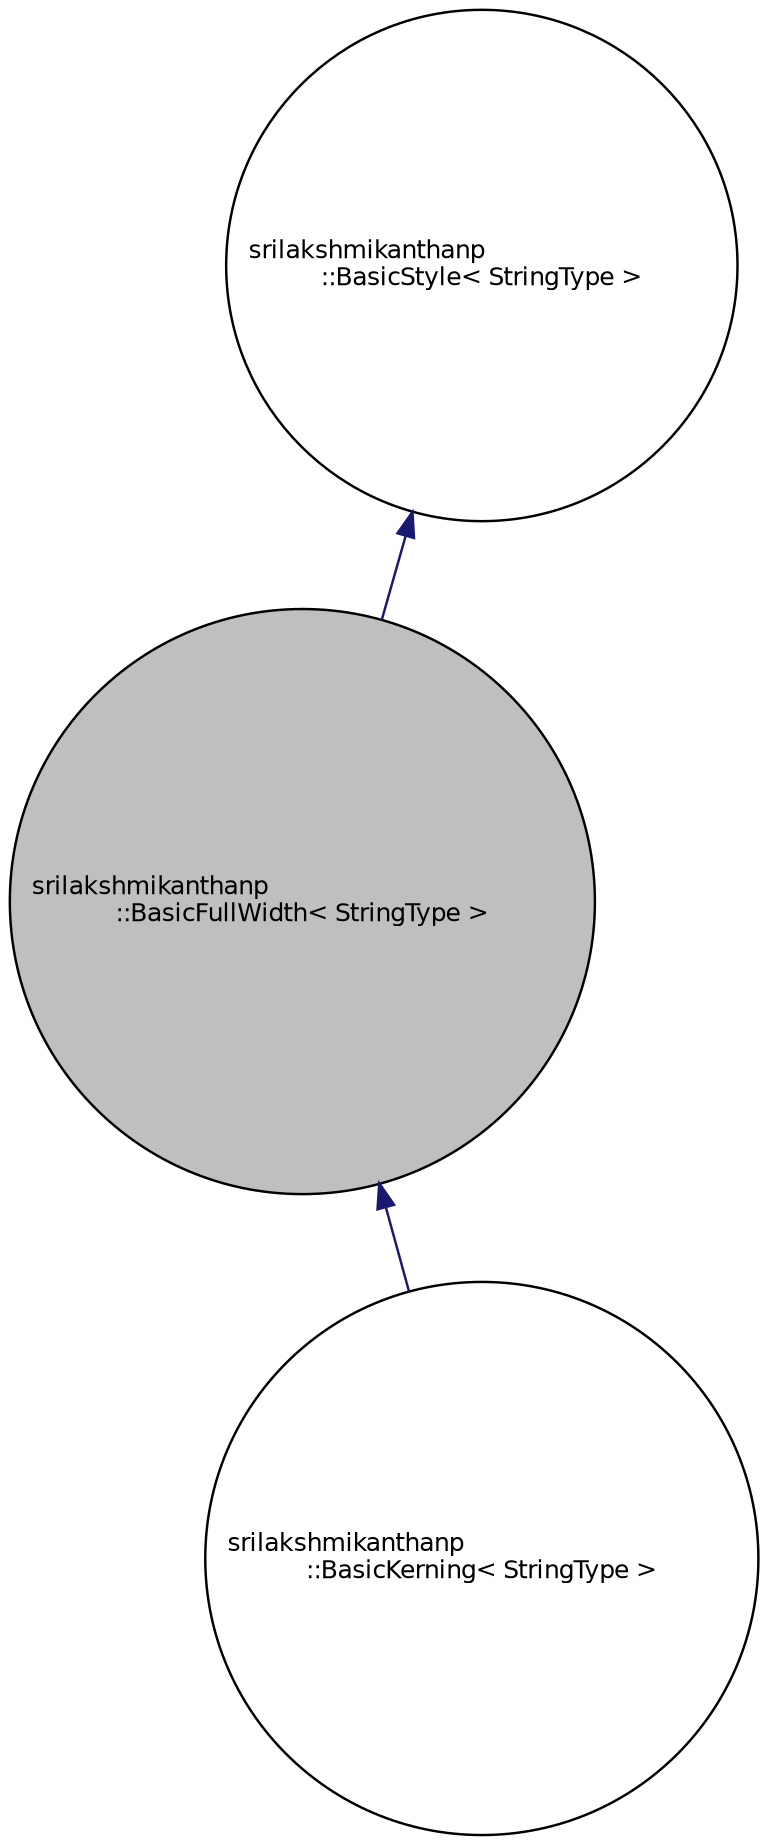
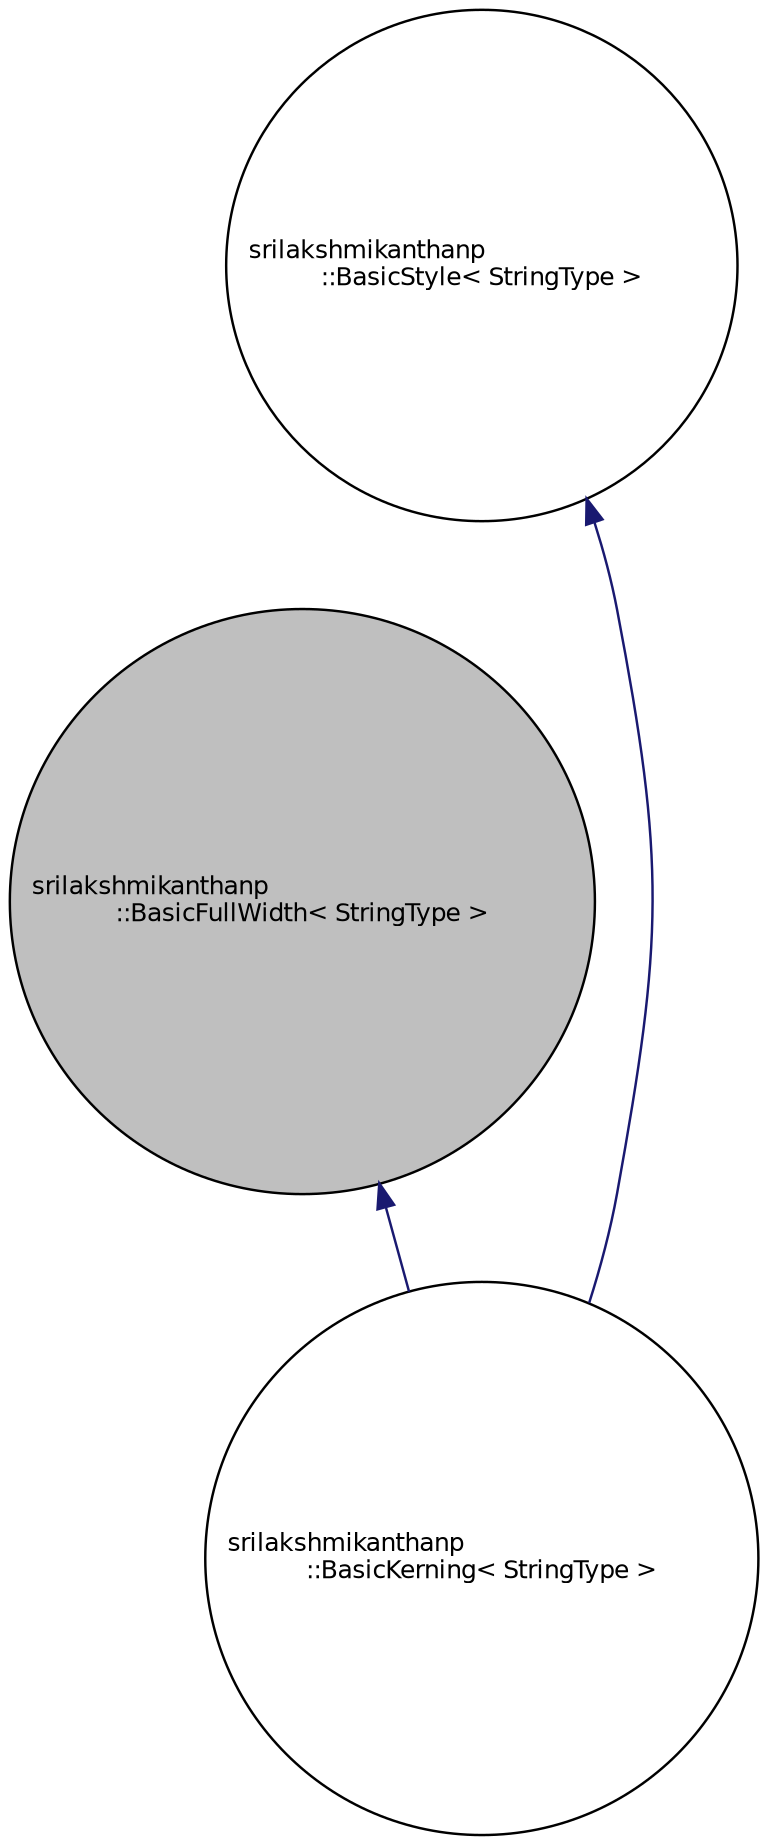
  digraph {
    node [color=black fillcolor=white fontname=Helvetica fontsize=10 shape=circle style=filled]
    edge [color=midnightblue dir=back fontname=Helvetica fontsize=10 labelfontname=Helvetica labelfontsize=10 style=solid]
    n1 [fillcolor=grey75 fontcolor=black height=0.2 label="srilakshmikanthanp\l::BasicFullWidth\< StringType \>" width=0.4]
    n2 [height=0.2 label="srilakshmikanthanp\l::BasicKerning\< StringType \>" width=0.4]
    n3 [height=0.2 label="srilakshmikanthanp\l::BasicStyle\< StringType \>" width=0.4]
    n1 -> n2
-   n3 -> n1
+   n3 -> n2
  }
